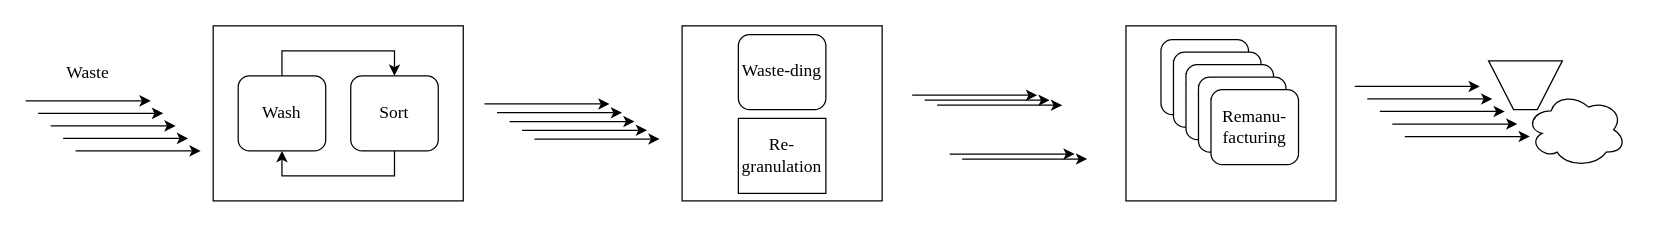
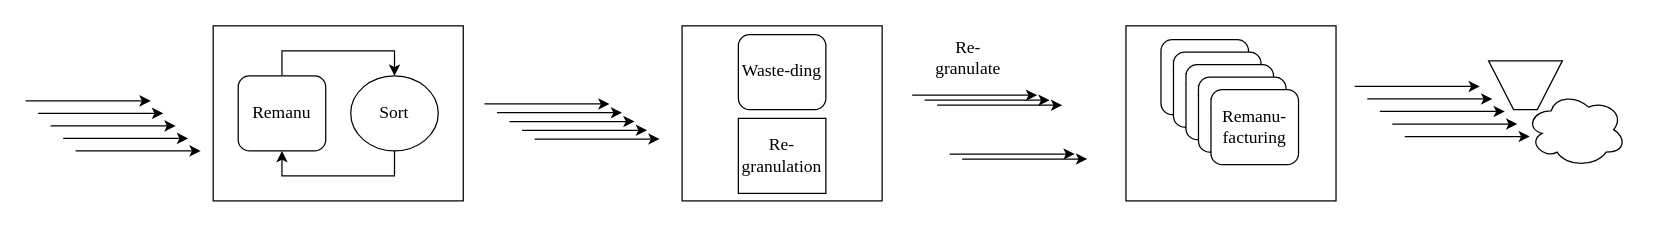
  <mxCell id="0" />
  <mxCell id="1" parent="0" />
  <mxCell id="2" value="" style="rounded=0;whiteSpace=wrap;html=1;fillColor=none;fontFamily=Rubik light;fontSize=14;" vertex="1" parent="1"><mxGeometry x="900" y="20" width="168" height="140" as="geometry" /></mxCell>
  <mxCell id="3" value="" style="rounded=0;whiteSpace=wrap;html=1;fillColor=none;fontFamily=Rubik light;fontSize=14;" vertex="1" parent="1"><mxGeometry x="170" y="20" width="200" height="140" as="geometry" /></mxCell>
  <mxCell id="4" style="edgeStyle=orthogonalEdgeStyle;rounded=0;orthogonalLoop=1;jettySize=auto;html=1;exitX=0.5;exitY=0;exitDx=0;exitDy=0;entryX=0.5;entryY=0;entryDx=0;entryDy=0;fontFamily=Rubik light;fontSize=14;" edge="1" parent="1" source="5" target="7"><mxGeometry relative="1" as="geometry" /></mxCell>
- <mxCell id="5" value="Wash" style="rounded=1;whiteSpace=wrap;html=1;fontFamily=Rubik light;fontSize=14;" vertex="1" parent="1"><mxGeometry x="190" y="60" width="70" height="60" as="geometry" /></mxCell>
+ <mxCell id="5" value="Remanu" style="rounded=1;whiteSpace=wrap;html=1;fontFamily=Rubik light;fontSize=14;" vertex="1" parent="1"><mxGeometry x="190" y="60" width="70" height="60" as="geometry" /></mxCell>
  <mxCell id="6" style="edgeStyle=orthogonalEdgeStyle;rounded=0;orthogonalLoop=1;jettySize=auto;html=1;exitX=0.5;exitY=1;exitDx=0;exitDy=0;entryX=0.5;entryY=1;entryDx=0;entryDy=0;fontFamily=Rubik light;fontSize=14;" edge="1" parent="1" source="7" target="5"><mxGeometry relative="1" as="geometry" /></mxCell>
- <mxCell id="7" value="Sort" style="rounded=1;whiteSpace=wrap;html=1;fontFamily=Rubik light;fontSize=14;" vertex="1" parent="1"><mxGeometry x="280" y="60" width="70" height="60" as="geometry" /></mxCell>
+ <mxCell id="7" value="Sort" style="ellipse;whiteSpace=wrap;html=1;fontFamily=Rubik light;fontSize=14;" vertex="1" parent="1"><mxGeometry x="280" y="60" width="70" height="60" as="geometry" /></mxCell>
  <mxCell id="8" value="" style="rounded=0;whiteSpace=wrap;html=1;fillColor=none;fontFamily=Rubik light;fontSize=14;" vertex="1" parent="1"><mxGeometry x="545" y="20" width="160" height="140" as="geometry" /></mxCell>
  <mxCell id="9" value="Re-granulation" style="whiteSpace=wrap;html=1;fontFamily=Rubik light;fontSize=14;rounded=0;" vertex="1" parent="1"><mxGeometry x="590" y="94" width="70" height="60" as="geometry" /></mxCell>
  <mxCell id="10" value="Waste-ding" style="rounded=1;whiteSpace=wrap;html=1;fontFamily=Rubik light;fontSize=14;" vertex="1" parent="1"><mxGeometry x="590" y="27" width="70" height="60" as="geometry" /></mxCell>
  <mxCell id="11" value="" style="edgeStyle=orthogonalEdgeStyle;rounded=0;orthogonalLoop=1;jettySize=auto;html=1;fontFamily=Rubik light;fontSize=14;" edge="1" parent="1"><mxGeometry relative="1" as="geometry"><mxPoint x="20" y="80" as="sourcePoint" /><mxPoint x="120" y="80" as="targetPoint" /></mxGeometry></mxCell>
- <mxCell id="12" value="Waste" style="text;html=1;strokeColor=none;fillColor=none;align=center;verticalAlign=middle;whiteSpace=wrap;rounded=0;fontFamily=Rubik light;fontSize=14;" vertex="1" parent="1"><mxGeometry x="40" y="43" width="60" height="30" as="geometry" /></mxCell>
  <mxCell id="13" value="" style="edgeStyle=orthogonalEdgeStyle;rounded=0;orthogonalLoop=1;jettySize=auto;html=1;fontFamily=Rubik light;fontSize=14;" edge="1" parent="1"><mxGeometry relative="1" as="geometry"><mxPoint x="729" y="75.5" as="sourcePoint" /><mxPoint x="829" y="75.5" as="targetPoint" /></mxGeometry></mxCell>
  <mxCell id="14" value="Remanu-facturing" style="rounded=1;whiteSpace=wrap;html=1;fontFamily=Rubik light;fontSize=14;" vertex="1" parent="1"><mxGeometry x="928" y="31" width="70" height="60" as="geometry" /></mxCell>
+ <mxCell id="15" value="Re-granulate" style="text;html=1;strokeColor=none;fillColor=none;align=center;verticalAlign=middle;whiteSpace=wrap;rounded=0;fontFamily=Rubik light;fontSize=14;" vertex="1" parent="1"><mxGeometry x="744" y="31" width="60" height="30" as="geometry" /></mxCell>
  <mxCell id="16" value="" style="shape=trapezoid;perimeter=trapezoidPerimeter;whiteSpace=wrap;html=1;fixedSize=1;rotation=-180;fontFamily=Rubik light;fontSize=14;" vertex="1" parent="1"><mxGeometry x="1190" y="48" width="59" height="39" as="geometry" /></mxCell>
  <mxCell id="17" value="" style="ellipse;shape=cloud;whiteSpace=wrap;html=1;fontFamily=Rubik light;fontSize=14;" vertex="1" parent="1"><mxGeometry x="1220" y="73" width="80" height="60" as="geometry" /></mxCell>
  <mxCell id="18" value="Remanu-facturing" style="rounded=1;whiteSpace=wrap;html=1;fontFamily=Rubik light;fontSize=14;" vertex="1" parent="1"><mxGeometry x="938" y="41" width="70" height="60" as="geometry" /></mxCell>
  <mxCell id="19" value="Remanu-facturing" style="rounded=1;whiteSpace=wrap;html=1;fontFamily=Rubik light;fontSize=14;" vertex="1" parent="1"><mxGeometry x="948" y="51" width="70" height="60" as="geometry" /></mxCell>
  <mxCell id="20" value="Remanu-facturing" style="rounded=1;whiteSpace=wrap;html=1;fontFamily=Rubik light;fontSize=14;" vertex="1" parent="1"><mxGeometry x="958" y="61" width="70" height="60" as="geometry" /></mxCell>
  <mxCell id="21" value="Remanu-facturing" style="rounded=1;whiteSpace=wrap;html=1;fontFamily=Rubik light;fontSize=14;" vertex="1" parent="1"><mxGeometry x="968" y="71" width="70" height="60" as="geometry" /></mxCell>
  <mxCell id="22" value="" style="edgeStyle=orthogonalEdgeStyle;rounded=0;orthogonalLoop=1;jettySize=auto;html=1;fontFamily=Rubik light;fontSize=14;" edge="1" parent="1"><mxGeometry relative="1" as="geometry"><mxPoint x="739" y="79.5" as="sourcePoint" /><mxPoint x="839" y="79.5" as="targetPoint" /></mxGeometry></mxCell>
  <mxCell id="23" value="" style="edgeStyle=orthogonalEdgeStyle;rounded=0;orthogonalLoop=1;jettySize=auto;html=1;fontFamily=Rubik light;fontSize=14;" edge="1" parent="1"><mxGeometry relative="1" as="geometry"><mxPoint x="749" y="83.5" as="sourcePoint" /><mxPoint x="849" y="83.5" as="targetPoint" /></mxGeometry></mxCell>
  <mxCell id="24" value="" style="edgeStyle=orthogonalEdgeStyle;rounded=0;orthogonalLoop=1;jettySize=auto;html=1;fontFamily=Rubik light;fontSize=14;" edge="1" parent="1"><mxGeometry relative="1" as="geometry"><mxPoint x="759" y="122.5" as="sourcePoint" /><mxPoint x="859" y="122.5" as="targetPoint" /></mxGeometry></mxCell>
  <mxCell id="25" value="" style="edgeStyle=orthogonalEdgeStyle;rounded=0;orthogonalLoop=1;jettySize=auto;html=1;fontFamily=Rubik light;fontSize=14;" edge="1" parent="1"><mxGeometry relative="1" as="geometry"><mxPoint x="769" y="126.5" as="sourcePoint" /><mxPoint x="869" y="126.5" as="targetPoint" /></mxGeometry></mxCell>
  <mxCell id="26" value="" style="edgeStyle=orthogonalEdgeStyle;rounded=0;orthogonalLoop=1;jettySize=auto;html=1;fontFamily=Rubik light;fontSize=14;" edge="1" parent="1"><mxGeometry relative="1" as="geometry"><mxPoint x="30" y="90" as="sourcePoint" /><mxPoint x="130" y="90" as="targetPoint" /></mxGeometry></mxCell>
  <mxCell id="27" value="" style="edgeStyle=orthogonalEdgeStyle;rounded=0;orthogonalLoop=1;jettySize=auto;html=1;fontFamily=Rubik light;fontSize=14;" edge="1" parent="1"><mxGeometry relative="1" as="geometry"><mxPoint x="40" y="100" as="sourcePoint" /><mxPoint x="140" y="100" as="targetPoint" /></mxGeometry></mxCell>
  <mxCell id="28" value="" style="edgeStyle=orthogonalEdgeStyle;rounded=0;orthogonalLoop=1;jettySize=auto;html=1;fontFamily=Rubik light;fontSize=14;" edge="1" parent="1"><mxGeometry relative="1" as="geometry"><mxPoint x="50" y="110" as="sourcePoint" /><mxPoint x="150" y="110" as="targetPoint" /></mxGeometry></mxCell>
  <mxCell id="29" value="" style="edgeStyle=orthogonalEdgeStyle;rounded=0;orthogonalLoop=1;jettySize=auto;html=1;fontFamily=Rubik light;fontSize=14;" edge="1" parent="1"><mxGeometry relative="1" as="geometry"><mxPoint x="60" y="120" as="sourcePoint" /><mxPoint x="160" y="120" as="targetPoint" /></mxGeometry></mxCell>
  <mxCell id="30" value="" style="edgeStyle=orthogonalEdgeStyle;rounded=0;orthogonalLoop=1;jettySize=auto;html=1;fontFamily=Rubik light;fontSize=14;" edge="1" parent="1"><mxGeometry relative="1" as="geometry"><mxPoint x="387" y="82.5" as="sourcePoint" /><mxPoint x="487" y="82.5" as="targetPoint" /></mxGeometry></mxCell>
  <mxCell id="31" value="" style="edgeStyle=orthogonalEdgeStyle;rounded=0;orthogonalLoop=1;jettySize=auto;html=1;fontFamily=Rubik light;fontSize=14;" edge="1" parent="1"><mxGeometry relative="1" as="geometry"><mxPoint x="397" y="89.5" as="sourcePoint" /><mxPoint x="497" y="89.5" as="targetPoint" /></mxGeometry></mxCell>
  <mxCell id="32" value="" style="edgeStyle=orthogonalEdgeStyle;rounded=0;orthogonalLoop=1;jettySize=auto;html=1;fontFamily=Rubik light;fontSize=14;" edge="1" parent="1"><mxGeometry relative="1" as="geometry"><mxPoint x="407" y="96.5" as="sourcePoint" /><mxPoint x="507" y="96.5" as="targetPoint" /></mxGeometry></mxCell>
  <mxCell id="33" value="" style="edgeStyle=orthogonalEdgeStyle;rounded=0;orthogonalLoop=1;jettySize=auto;html=1;fontFamily=Rubik light;fontSize=14;" edge="1" parent="1"><mxGeometry relative="1" as="geometry"><mxPoint x="417" y="103.5" as="sourcePoint" /><mxPoint x="517" y="103.5" as="targetPoint" /></mxGeometry></mxCell>
  <mxCell id="34" value="" style="edgeStyle=orthogonalEdgeStyle;rounded=0;orthogonalLoop=1;jettySize=auto;html=1;fontFamily=Rubik light;fontSize=14;" edge="1" parent="1"><mxGeometry relative="1" as="geometry"><mxPoint x="427" y="110.5" as="sourcePoint" /><mxPoint x="527" y="110.5" as="targetPoint" /></mxGeometry></mxCell>
  <mxCell id="35" value="" style="edgeStyle=orthogonalEdgeStyle;rounded=0;orthogonalLoop=1;jettySize=auto;html=1;fontFamily=Rubik light;fontSize=14;" edge="1" parent="1"><mxGeometry relative="1" as="geometry"><mxPoint x="1083" y="68.5" as="sourcePoint" /><mxPoint x="1183" y="68.5" as="targetPoint" /></mxGeometry></mxCell>
  <mxCell id="36" value="" style="edgeStyle=orthogonalEdgeStyle;rounded=0;orthogonalLoop=1;jettySize=auto;html=1;fontFamily=Rubik light;fontSize=14;" edge="1" parent="1"><mxGeometry relative="1" as="geometry"><mxPoint x="1093" y="78.5" as="sourcePoint" /><mxPoint x="1193" y="78.5" as="targetPoint" /></mxGeometry></mxCell>
  <mxCell id="37" value="" style="edgeStyle=orthogonalEdgeStyle;rounded=0;orthogonalLoop=1;jettySize=auto;html=1;fontFamily=Rubik light;fontSize=14;" edge="1" parent="1"><mxGeometry relative="1" as="geometry"><mxPoint x="1103" y="88.5" as="sourcePoint" /><mxPoint x="1203" y="88.5" as="targetPoint" /></mxGeometry></mxCell>
  <mxCell id="38" value="" style="edgeStyle=orthogonalEdgeStyle;rounded=0;orthogonalLoop=1;jettySize=auto;html=1;fontFamily=Rubik light;fontSize=14;" edge="1" parent="1"><mxGeometry relative="1" as="geometry"><mxPoint x="1113" y="98.5" as="sourcePoint" /><mxPoint x="1213" y="98.5" as="targetPoint" /></mxGeometry></mxCell>
  <mxCell id="39" value="" style="edgeStyle=orthogonalEdgeStyle;rounded=0;orthogonalLoop=1;jettySize=auto;html=1;fontFamily=Rubik light;fontSize=14;" edge="1" parent="1"><mxGeometry relative="1" as="geometry"><mxPoint x="1123" y="108.5" as="sourcePoint" /><mxPoint x="1223" y="108.5" as="targetPoint" /></mxGeometry></mxCell>
